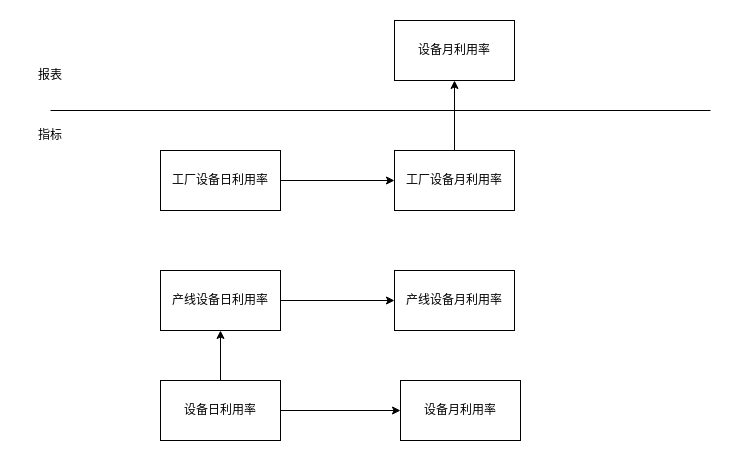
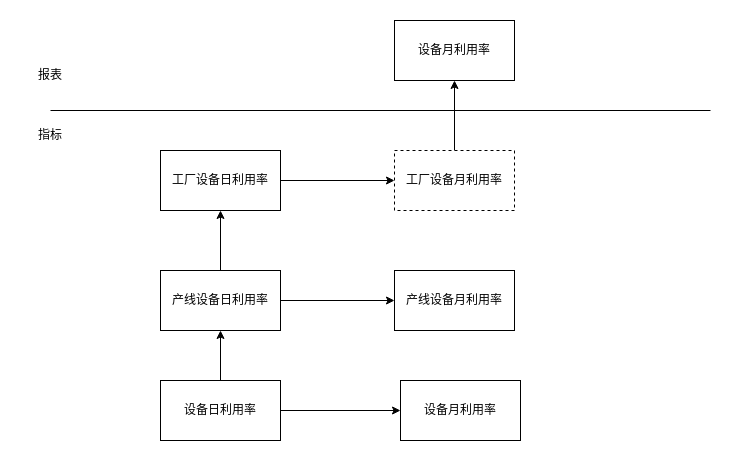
  <mxCell id="0" />
  <mxCell id="1" parent="0" />
  <mxCell id="2" value="设备月利用率" style="rounded=0;whiteSpace=wrap;html=1;" vertex="1" parent="1"><mxGeometry x="394" y="20" width="120" height="60" as="geometry" /></mxCell>
  <mxCell id="3" value="" style="endArrow=none;html=1;rounded=0;" edge="1" parent="1"><mxGeometry width="50" height="50" relative="1" as="geometry"><mxPoint x="50" y="110" as="sourcePoint" /><mxPoint x="710" y="110" as="targetPoint" /></mxGeometry></mxCell>
  <mxCell id="4" value="报表" style="text;html=1;strokeColor=none;fillColor=none;align=center;verticalAlign=middle;whiteSpace=wrap;rounded=0;" vertex="1" parent="1"><mxGeometry x="20" y="60" width="60" height="30" as="geometry" /></mxCell>
  <mxCell id="5" value="指标" style="text;html=1;strokeColor=none;fillColor=none;align=center;verticalAlign=middle;whiteSpace=wrap;rounded=0;" vertex="1" parent="1"><mxGeometry x="20" y="120" width="60" height="30" as="geometry" /></mxCell>
  <mxCell id="6" style="edgeStyle=orthogonalEdgeStyle;rounded=0;orthogonalLoop=1;jettySize=auto;html=1;exitX=0.5;exitY=0;exitDx=0;exitDy=0;entryX=0.5;entryY=1;entryDx=0;entryDy=0;" edge="1" parent="1" source="7" target="2"><mxGeometry relative="1" as="geometry" /></mxCell>
- <mxCell id="7" value="工厂设备月利用率" style="rounded=0;whiteSpace=wrap;html=1;" vertex="1" parent="1"><mxGeometry x="394" y="150" width="120" height="60" as="geometry" /></mxCell>
+ <mxCell id="7" value="工厂设备月利用率" style="rounded=0;whiteSpace=wrap;html=1;dashed=1;" vertex="1" parent="1"><mxGeometry x="394" y="150" width="120" height="60" as="geometry" /></mxCell>
  <mxCell id="8" style="edgeStyle=orthogonalEdgeStyle;rounded=0;orthogonalLoop=1;jettySize=auto;html=1;exitX=1;exitY=0.5;exitDx=0;exitDy=0;entryX=0;entryY=0.5;entryDx=0;entryDy=0;" edge="1" parent="1" source="9" target="7"><mxGeometry relative="1" as="geometry" /></mxCell>
  <mxCell id="9" value="工厂设备日利用率" style="rounded=0;whiteSpace=wrap;html=1;" vertex="1" parent="1"><mxGeometry x="160" y="150" width="120" height="60" as="geometry" /></mxCell>
+ <mxCell id="10" style="edgeStyle=orthogonalEdgeStyle;rounded=0;orthogonalLoop=1;jettySize=auto;html=1;exitX=0.5;exitY=0;exitDx=0;exitDy=0;entryX=0.5;entryY=1;entryDx=0;entryDy=0;" edge="1" parent="1" source="12" target="9"><mxGeometry relative="1" as="geometry" /></mxCell>
  <mxCell id="11" style="edgeStyle=orthogonalEdgeStyle;rounded=0;orthogonalLoop=1;jettySize=auto;html=1;exitX=1;exitY=0.5;exitDx=0;exitDy=0;" edge="1" parent="1" source="12" target="17"><mxGeometry relative="1" as="geometry" /></mxCell>
  <mxCell id="12" value="产线设备日利用率" style="rounded=0;whiteSpace=wrap;html=1;" vertex="1" parent="1"><mxGeometry x="160" y="270" width="120" height="60" as="geometry" /></mxCell>
  <mxCell id="13" style="edgeStyle=orthogonalEdgeStyle;rounded=0;orthogonalLoop=1;jettySize=auto;html=1;exitX=0.5;exitY=0;exitDx=0;exitDy=0;entryX=0.5;entryY=1;entryDx=0;entryDy=0;" edge="1" parent="1" source="15" target="12"><mxGeometry relative="1" as="geometry" /></mxCell>
  <mxCell id="14" style="edgeStyle=orthogonalEdgeStyle;rounded=0;orthogonalLoop=1;jettySize=auto;html=1;exitX=1;exitY=0.5;exitDx=0;exitDy=0;entryX=0;entryY=0.5;entryDx=0;entryDy=0;" edge="1" parent="1" source="15" target="16"><mxGeometry relative="1" as="geometry" /></mxCell>
  <mxCell id="15" value="设备日利用率" style="rounded=0;whiteSpace=wrap;html=1;" vertex="1" parent="1"><mxGeometry x="160" y="380" width="120" height="60" as="geometry" /></mxCell>
  <mxCell id="16" value="设备月利用率" style="rounded=0;whiteSpace=wrap;html=1;" vertex="1" parent="1"><mxGeometry x="400" y="380" width="120" height="60" as="geometry" /></mxCell>
  <mxCell id="17" value="产线设备月利用率" style="rounded=0;whiteSpace=wrap;html=1;" vertex="1" parent="1"><mxGeometry x="394" y="270" width="120" height="60" as="geometry" /></mxCell>
